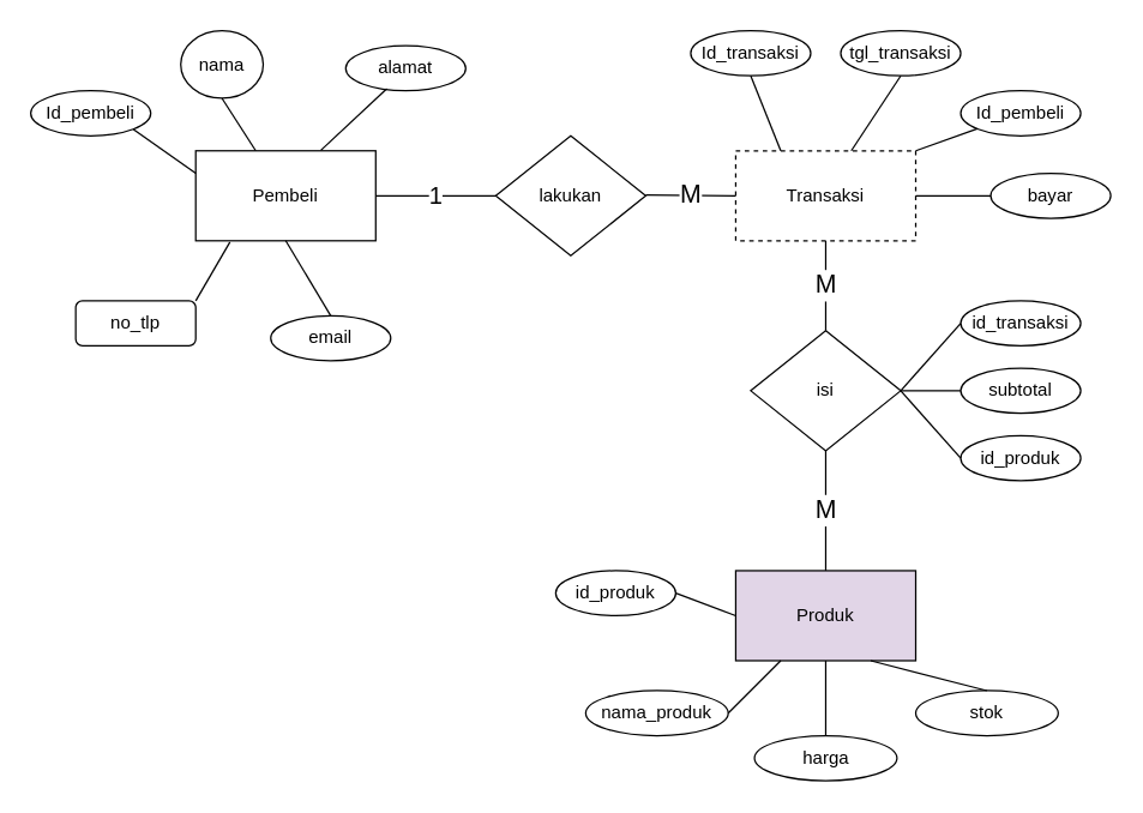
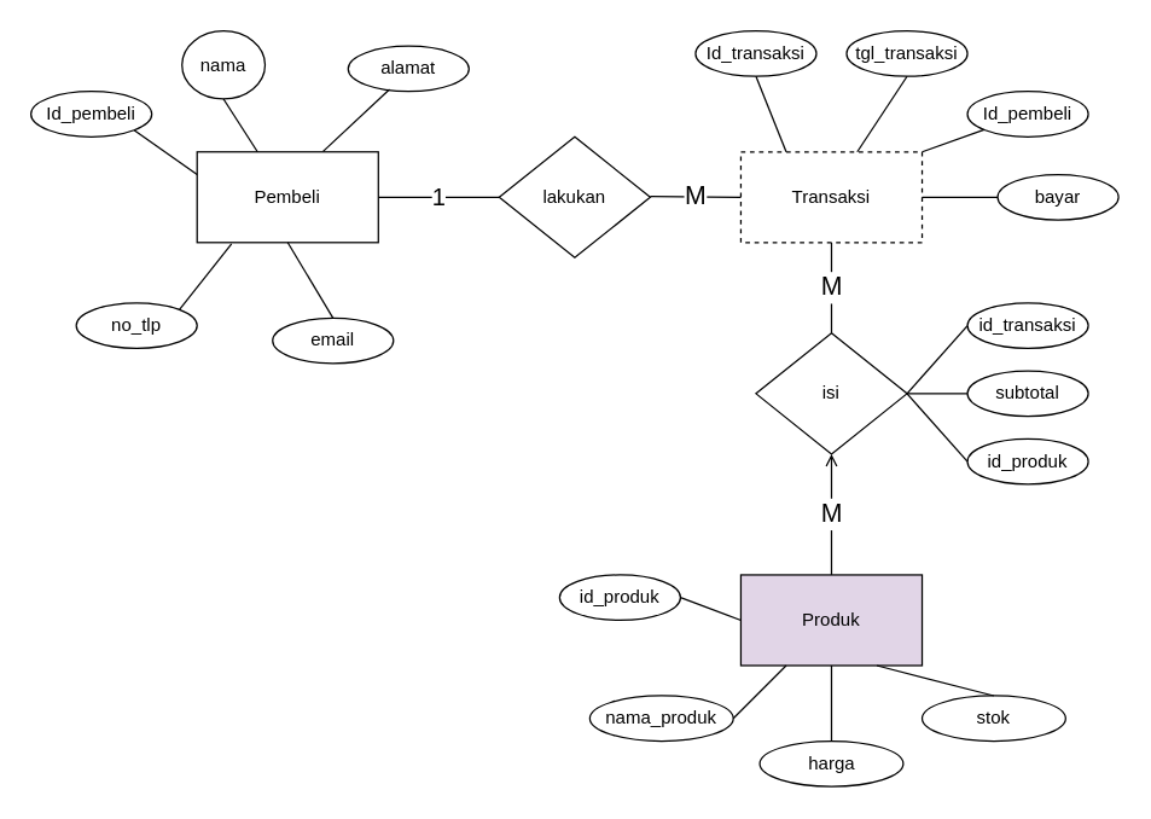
  <mxCell id="0" />
  <mxCell id="1" parent="0" />
  <mxCell id="2" value="Pembeli" style="rounded=0;whiteSpace=wrap;html=1;" parent="1" vertex="1"><mxGeometry x="130" y="100" width="120" height="60" as="geometry" /></mxCell>
  <mxCell id="3" value="lakukan" style="rhombus;whiteSpace=wrap;html=1;" parent="1" vertex="1"><mxGeometry x="330" y="90" width="100" height="80" as="geometry" /></mxCell>
  <mxCell id="4" value="Transaksi" style="rounded=0;whiteSpace=wrap;html=1;dashed=1;" parent="1" vertex="1"><mxGeometry x="490" y="100" width="120" height="60" as="geometry" /></mxCell>
  <mxCell id="5" value="&lt;font style=&quot;font-size: 16px;&quot;&gt;1&lt;/font&gt;" style="endArrow=none;html=1;rounded=0;exitX=1;exitY=0.5;exitDx=0;exitDy=0;entryX=0;entryY=0.5;entryDx=0;entryDy=0;" parent="1" source="2" target="3" edge="1"><mxGeometry width="50" height="50" relative="1" as="geometry"><mxPoint x="400" y="270" as="sourcePoint" /><mxPoint x="320" y="140" as="targetPoint" /></mxGeometry></mxCell>
  <mxCell id="6" value="&lt;font style=&quot;font-size: 17px;&quot;&gt;M&lt;/font&gt;" style="endArrow=none;html=1;rounded=0;exitX=1;exitY=0.5;exitDx=0;exitDy=0;entryX=0;entryY=0.5;entryDx=0;entryDy=0;" parent="1" target="4" edge="1"><mxGeometry width="50" height="50" relative="1" as="geometry"><mxPoint x="430" y="129.5" as="sourcePoint" /><mxPoint x="520" y="140" as="targetPoint" /></mxGeometry></mxCell>
  <mxCell id="7" value="isi" style="rhombus;whiteSpace=wrap;html=1;" parent="1" vertex="1"><mxGeometry x="500" y="220" width="100" height="80" as="geometry" /></mxCell>
  <mxCell id="8" value="&lt;font style=&quot;font-size: 17px;&quot;&gt;M&lt;/font&gt;" style="endArrow=none;html=1;rounded=0;exitX=0.5;exitY=1;exitDx=0;exitDy=0;entryX=0.5;entryY=0;entryDx=0;entryDy=0;" parent="1" source="4" target="7" edge="1"><mxGeometry width="50" height="50" relative="1" as="geometry"><mxPoint x="520" y="210" as="sourcePoint" /><mxPoint x="580" y="210.5" as="targetPoint" /></mxGeometry></mxCell>
- <mxCell id="9" value="&lt;font style=&quot;font-size: 17px;&quot;&gt;M&lt;/font&gt;" style="endArrow=none;html=1;rounded=0;exitX=0.5;exitY=0;exitDx=0;exitDy=0;entryX=0.5;entryY=1;entryDx=0;entryDy=0;" parent="1" source="10" target="7" edge="1"><mxGeometry width="50" height="50" relative="1" as="geometry"><mxPoint x="560" y="170" as="sourcePoint" /><mxPoint x="560" y="220" as="targetPoint" /></mxGeometry></mxCell>
+ <mxCell id="9" value="&lt;font style=&quot;font-size: 17px;&quot;&gt;M&lt;/font&gt;" style="endArrow=open;html=1;rounded=0;exitX=0.5;exitY=0;exitDx=0;exitDy=0;entryX=0.5;entryY=1;entryDx=0;entryDy=0;" parent="1" source="10" target="7" edge="1"><mxGeometry width="50" height="50" relative="1" as="geometry"><mxPoint x="560" y="170" as="sourcePoint" /><mxPoint x="560" y="220" as="targetPoint" /></mxGeometry></mxCell>
  <mxCell id="10" value="Produk" style="rounded=0;whiteSpace=wrap;html=1;fillColor=#e1d5e7;" parent="1" vertex="1"><mxGeometry x="490" y="380" width="120" height="60" as="geometry" /></mxCell>
  <mxCell id="11" value="Id_pembeli" style="ellipse;whiteSpace=wrap;html=1;" parent="1" vertex="1"><mxGeometry x="20" y="60" width="80" height="30" as="geometry" /></mxCell>
  <mxCell id="12" value="nama" style="ellipse;whiteSpace=wrap;html=1;" parent="1" vertex="1"><mxGeometry x="120" y="20" width="55" height="45" as="geometry" /></mxCell>
  <mxCell id="13" value="alamat" style="ellipse;whiteSpace=wrap;html=1;" parent="1" vertex="1"><mxGeometry x="230" y="30" width="80" height="30" as="geometry" /></mxCell>
- <mxCell id="14" value="no_tlp" style="whiteSpace=wrap;html=1;rounded=1;" parent="1" vertex="1"><mxGeometry x="50" y="200" width="80" height="30" as="geometry" /></mxCell>
+ <mxCell id="14" value="no_tlp" style="ellipse;whiteSpace=wrap;html=1;" parent="1" vertex="1"><mxGeometry x="50" y="200" width="80" height="30" as="geometry" /></mxCell>
  <mxCell id="15" value="" style="endArrow=none;html=1;rounded=0;entryX=0.695;entryY=-0.005;entryDx=0;entryDy=0;exitX=0.342;exitY=0.955;exitDx=0;exitDy=0;entryPerimeter=0;exitPerimeter=0;" parent="1" source="13" target="2" edge="1"><mxGeometry width="50" height="50" relative="1" as="geometry"><mxPoint x="300" y="270" as="sourcePoint" /><mxPoint x="350" y="220" as="targetPoint" /></mxGeometry></mxCell>
  <mxCell id="16" value="" style="endArrow=none;html=1;rounded=0;exitX=0.5;exitY=1;exitDx=0;exitDy=0;" parent="1" source="12" edge="1"><mxGeometry width="50" height="50" relative="1" as="geometry"><mxPoint x="252" y="66" as="sourcePoint" /><mxPoint x="170" y="100" as="targetPoint" /></mxGeometry></mxCell>
  <mxCell id="17" value="" style="endArrow=none;html=1;rounded=0;entryX=0;entryY=0.25;entryDx=0;entryDy=0;exitX=1;exitY=1;exitDx=0;exitDy=0;" parent="1" source="11" target="2" edge="1"><mxGeometry width="50" height="50" relative="1" as="geometry"><mxPoint x="170" y="60" as="sourcePoint" /><mxPoint x="180" y="112" as="targetPoint" /></mxGeometry></mxCell>
  <mxCell id="18" value="" style="endArrow=none;html=1;rounded=0;entryX=0.19;entryY=1.014;entryDx=0;entryDy=0;exitX=1;exitY=0;exitDx=0;exitDy=0;entryPerimeter=0;" parent="1" source="14" target="2" edge="1"><mxGeometry width="50" height="50" relative="1" as="geometry"><mxPoint x="98" y="96" as="sourcePoint" /><mxPoint x="140" y="125" as="targetPoint" /></mxGeometry></mxCell>
  <mxCell id="19" value="Id_transaksi" style="ellipse;whiteSpace=wrap;html=1;" parent="1" vertex="1"><mxGeometry x="460" y="20" width="80" height="30" as="geometry" /></mxCell>
  <mxCell id="20" value="tgl_transaksi" style="ellipse;whiteSpace=wrap;html=1;" parent="1" vertex="1"><mxGeometry x="560" y="20" width="80" height="30" as="geometry" /></mxCell>
  <mxCell id="21" value="Id_pembeli" style="ellipse;whiteSpace=wrap;html=1;" parent="1" vertex="1"><mxGeometry x="640" y="60" width="80" height="30" as="geometry" /></mxCell>
  <mxCell id="22" value="bayar" style="ellipse;whiteSpace=wrap;html=1;" parent="1" vertex="1"><mxGeometry x="660" y="115" width="80" height="30" as="geometry" /></mxCell>
  <mxCell id="23" value="id_transaksi" style="ellipse;whiteSpace=wrap;html=1;" parent="1" vertex="1"><mxGeometry x="640" y="200" width="80" height="30" as="geometry" /></mxCell>
  <mxCell id="24" value="" style="endArrow=none;html=1;rounded=0;entryX=0.25;entryY=0;entryDx=0;entryDy=0;exitX=0.5;exitY=1;exitDx=0;exitDy=0;" parent="1" source="19" target="4" edge="1"><mxGeometry width="50" height="50" relative="1" as="geometry"><mxPoint x="267" y="69" as="sourcePoint" /><mxPoint x="223" y="110" as="targetPoint" /></mxGeometry></mxCell>
  <mxCell id="25" value="" style="endArrow=none;html=1;rounded=0;entryX=0.642;entryY=0;entryDx=0;entryDy=0;exitX=0.5;exitY=1;exitDx=0;exitDy=0;entryPerimeter=0;" parent="1" source="20" target="4" edge="1"><mxGeometry width="50" height="50" relative="1" as="geometry"><mxPoint x="510" y="60" as="sourcePoint" /><mxPoint x="530" y="110" as="targetPoint" /></mxGeometry></mxCell>
  <mxCell id="26" value="" style="endArrow=none;html=1;rounded=0;entryX=1;entryY=0;entryDx=0;entryDy=0;" parent="1" source="21" target="4" edge="1"><mxGeometry width="50" height="50" relative="1" as="geometry"><mxPoint x="595" y="61" as="sourcePoint" /><mxPoint x="560" y="110" as="targetPoint" /></mxGeometry></mxCell>
  <mxCell id="27" value="" style="endArrow=none;html=1;rounded=0;entryX=1;entryY=0.5;entryDx=0;entryDy=0;exitX=0;exitY=0.5;exitDx=0;exitDy=0;" parent="1" source="22" target="4" edge="1"><mxGeometry width="50" height="50" relative="1" as="geometry"><mxPoint x="661" y="95" as="sourcePoint" /><mxPoint x="620" y="110" as="targetPoint" /></mxGeometry></mxCell>
  <mxCell id="28" value="" style="endArrow=none;html=1;rounded=0;entryX=1;entryY=0.5;entryDx=0;entryDy=0;exitX=0;exitY=0.5;exitDx=0;exitDy=0;" parent="1" source="23" target="7" edge="1"><mxGeometry width="50" height="50" relative="1" as="geometry"><mxPoint x="675" y="135" as="sourcePoint" /><mxPoint x="620" y="140" as="targetPoint" /></mxGeometry></mxCell>
  <mxCell id="29" value="subtotal" style="ellipse;whiteSpace=wrap;html=1;" parent="1" vertex="1"><mxGeometry x="640" y="245" width="80" height="30" as="geometry" /></mxCell>
  <mxCell id="30" value="" style="endArrow=none;html=1;rounded=0;entryX=1;entryY=0.5;entryDx=0;entryDy=0;exitX=0;exitY=0.5;exitDx=0;exitDy=0;" parent="1" source="29" target="7" edge="1"><mxGeometry width="50" height="50" relative="1" as="geometry"><mxPoint x="650" y="225" as="sourcePoint" /><mxPoint x="585" y="250" as="targetPoint" /></mxGeometry></mxCell>
  <mxCell id="31" value="id_produk" style="ellipse;whiteSpace=wrap;html=1;" parent="1" vertex="1"><mxGeometry x="640" y="290" width="80" height="30" as="geometry" /></mxCell>
  <mxCell id="32" value="" style="endArrow=none;html=1;rounded=0;entryX=1;entryY=0.5;entryDx=0;entryDy=0;exitX=0;exitY=0.5;exitDx=0;exitDy=0;" parent="1" source="31" target="7" edge="1"><mxGeometry width="50" height="50" relative="1" as="geometry"><mxPoint x="650" y="270" as="sourcePoint" /><mxPoint x="610" y="270" as="targetPoint" /></mxGeometry></mxCell>
  <mxCell id="33" value="id_produk" style="ellipse;whiteSpace=wrap;html=1;" parent="1" vertex="1"><mxGeometry x="370" y="380" width="80" height="30" as="geometry" /></mxCell>
  <mxCell id="34" value="" style="endArrow=none;html=1;rounded=0;entryX=0;entryY=0.5;entryDx=0;entryDy=0;exitX=1;exitY=0.5;exitDx=0;exitDy=0;" parent="1" source="33" target="10" edge="1"><mxGeometry width="50" height="50" relative="1" as="geometry"><mxPoint x="650" y="315" as="sourcePoint" /><mxPoint x="610" y="270" as="targetPoint" /></mxGeometry></mxCell>
  <mxCell id="35" value="nama_produk" style="ellipse;whiteSpace=wrap;html=1;" parent="1" vertex="1"><mxGeometry x="390" y="460" width="95" height="30" as="geometry" /></mxCell>
  <mxCell id="36" value="" style="endArrow=none;html=1;rounded=0;entryX=0.25;entryY=1;entryDx=0;entryDy=0;exitX=1;exitY=0.5;exitDx=0;exitDy=0;" parent="1" source="35" target="10" edge="1"><mxGeometry width="50" height="50" relative="1" as="geometry"><mxPoint x="450" y="435" as="sourcePoint" /><mxPoint x="500" y="420" as="targetPoint" /></mxGeometry></mxCell>
  <mxCell id="37" value="harga" style="ellipse;whiteSpace=wrap;html=1;" parent="1" vertex="1"><mxGeometry x="502.5" y="490" width="95" height="30" as="geometry" /></mxCell>
  <mxCell id="38" value="" style="endArrow=none;html=1;rounded=0;entryX=0.5;entryY=1;entryDx=0;entryDy=0;exitX=0.5;exitY=0;exitDx=0;exitDy=0;" parent="1" source="37" target="10" edge="1"><mxGeometry width="50" height="50" relative="1" as="geometry"><mxPoint x="475" y="505" as="sourcePoint" /><mxPoint x="530" y="450" as="targetPoint" /></mxGeometry></mxCell>
  <mxCell id="39" value="stok" style="ellipse;whiteSpace=wrap;html=1;" parent="1" vertex="1"><mxGeometry x="610" y="460" width="95" height="30" as="geometry" /></mxCell>
  <mxCell id="40" value="" style="endArrow=none;html=1;rounded=0;entryX=0.75;entryY=1;entryDx=0;entryDy=0;exitX=0.5;exitY=0;exitDx=0;exitDy=0;" parent="1" source="39" target="10" edge="1"><mxGeometry width="50" height="50" relative="1" as="geometry"><mxPoint x="560" y="500" as="sourcePoint" /><mxPoint x="560" y="450" as="targetPoint" /></mxGeometry></mxCell>
  <mxCell id="41" value="email" style="ellipse;whiteSpace=wrap;html=1;" parent="1" vertex="1"><mxGeometry x="180" y="210" width="80" height="30" as="geometry" /></mxCell>
  <mxCell id="42" value="" style="endArrow=none;html=1;rounded=0;entryX=0.5;entryY=1;entryDx=0;entryDy=0;exitX=0.5;exitY=0;exitDx=0;exitDy=0;" parent="1" source="41" target="2" edge="1"><mxGeometry width="50" height="50" relative="1" as="geometry"><mxPoint x="129" y="215" as="sourcePoint" /><mxPoint x="163" y="171" as="targetPoint" /></mxGeometry></mxCell>
